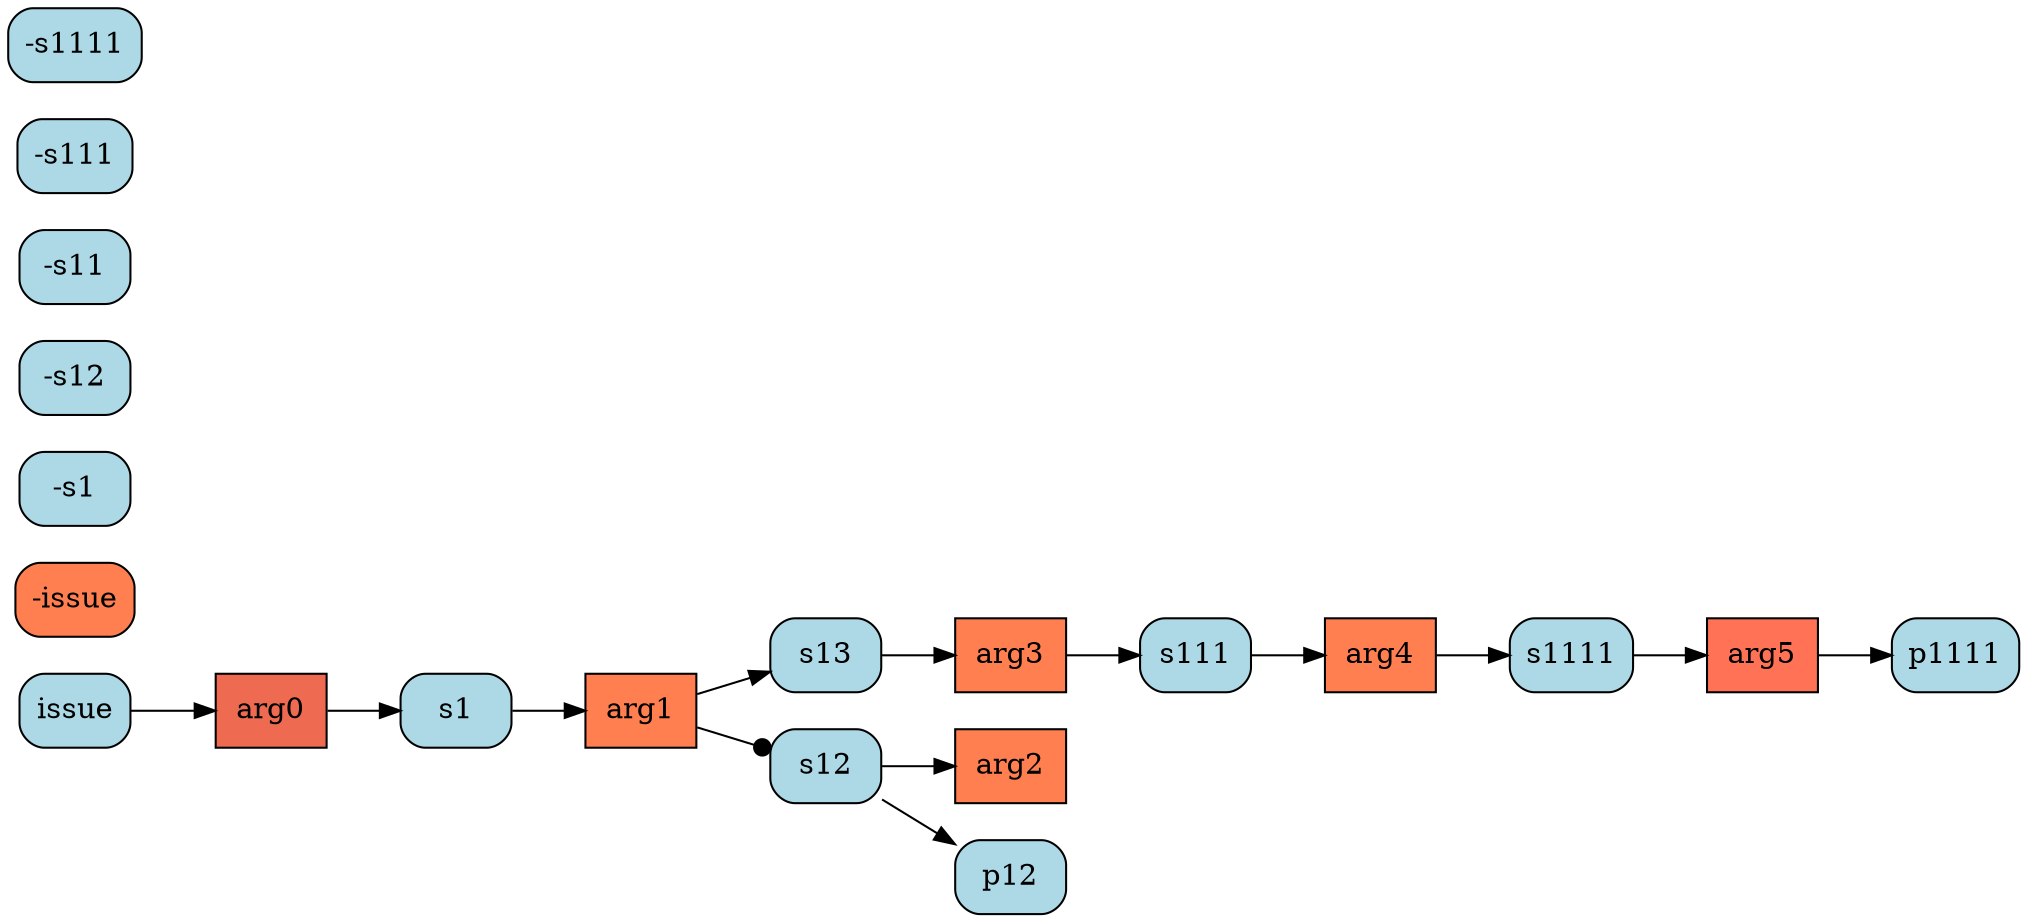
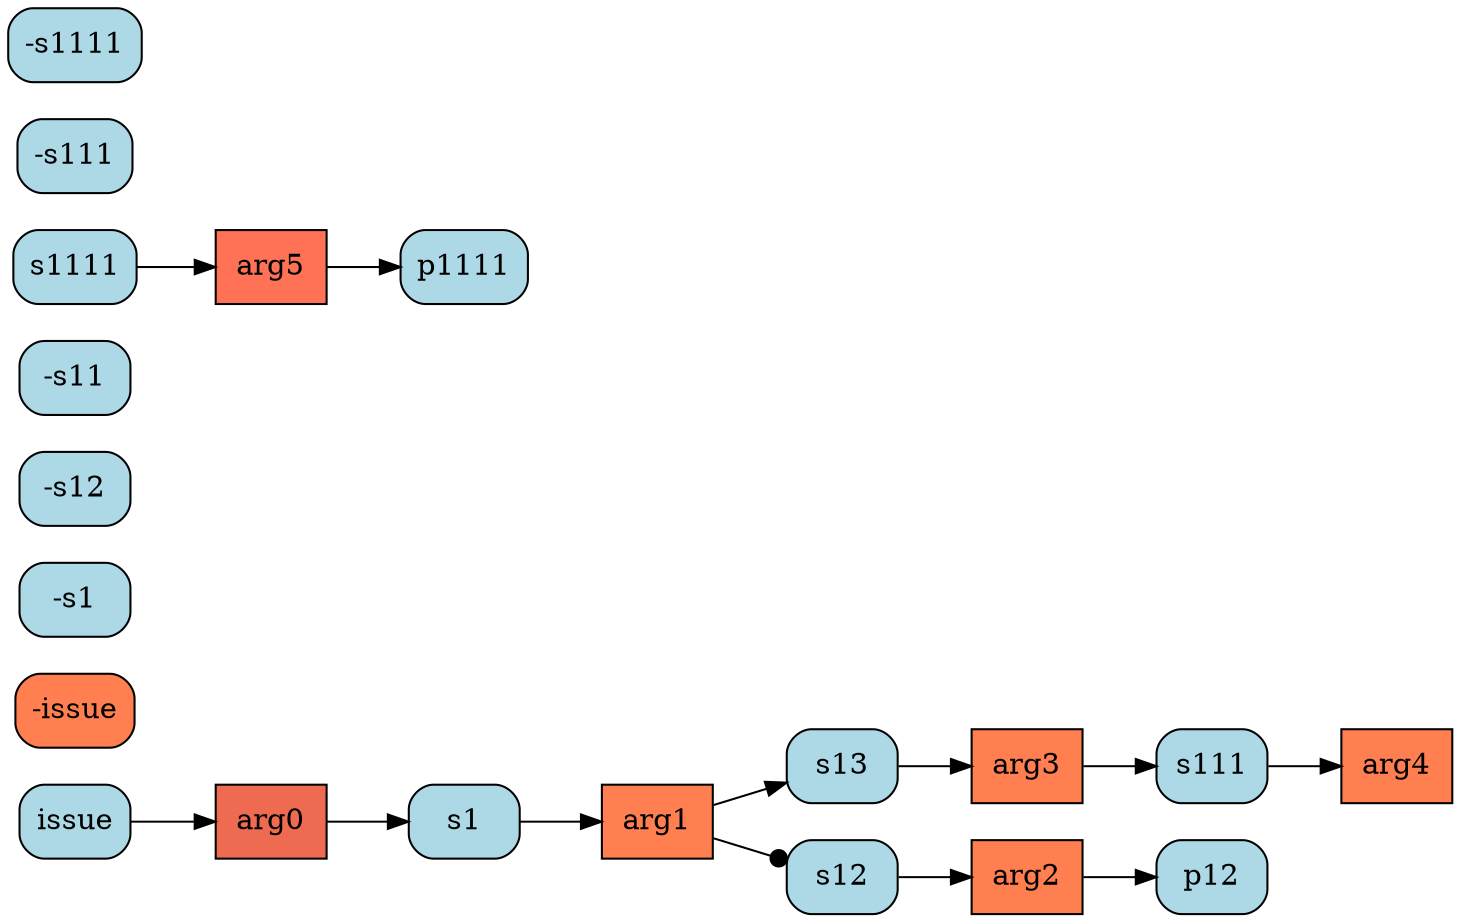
  digraph {
    rankdir=LR
    node [color=black fillcolor=lightblue fixedsize=false shape=box style="rounded,filled"]
    arg0 [fillcolor=coral2 style=filled]
    s1
    arg1 [fillcolor=coral style=filled]
    issue
    "-issue" [fillcolor=coral]
    n6 [label=s13]
    s12
    arg3 [fillcolor=coral style=filled]
    arg2 [fillcolor=coral style=filled]
    "-s1"
    s111
    p12
    "-s12"
    arg4 [fillcolor=coral style=filled]
    "-s11"
    s1111
    arg5 [fillcolor=coral1 style=filled]
    "-s111"
    p1111
    "-s1111"
    arg0 -> s1
    s1 -> arg1
    arg1 -> n6
    arg1 -> s12 [arrowhead=dot]
    issue -> arg0
    n6 -> arg3
    s12 -> arg2
    arg3 -> s111
-   s12 -> p12
+   arg2 -> p12
    s111 -> arg4
-   arg4 -> s1111
    s1111 -> arg5
    arg5 -> p1111
  }
